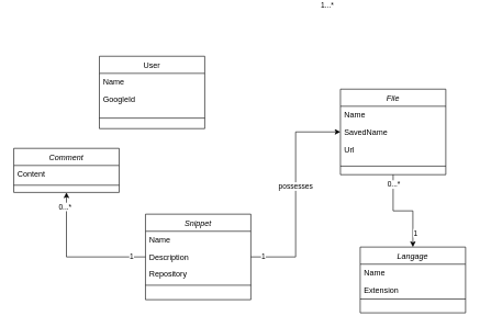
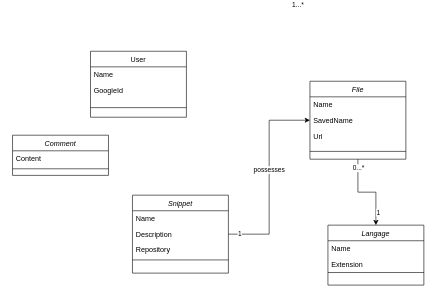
  <mxCell id="0" />
  <mxCell id="1" parent="0" />
  <mxCell id="2" value="Snippet" style="swimlane;fontStyle=2;align=center;verticalAlign=top;childLayout=stackLayout;horizontal=1;startSize=26;horizontalStack=0;resizeParent=1;resizeLast=0;collapsible=1;marginBottom=0;rounded=0;shadow=0;strokeWidth=1;" parent="1" vertex="1"><mxGeometry x="220" y="260" width="160" height="130" as="geometry"><mxRectangle x="230" y="140" width="160" height="26" as="alternateBounds" /></mxGeometry></mxCell>
  <mxCell id="3" value="Name" style="text;align=left;verticalAlign=top;spacingLeft=4;spacingRight=4;overflow=hidden;rotatable=0;points=[[0,0.5],[1,0.5]];portConstraint=eastwest;" parent="2" vertex="1"><mxGeometry y="26" width="160" height="26" as="geometry" /></mxCell>
  <mxCell id="4" value="Description" style="text;align=left;verticalAlign=top;spacingLeft=4;spacingRight=4;overflow=hidden;rotatable=0;points=[[0,0.5],[1,0.5]];portConstraint=eastwest;rounded=0;shadow=0;html=0;" parent="2" vertex="1"><mxGeometry y="52" width="160" height="26" as="geometry" /></mxCell>
  <mxCell id="5" value="Repository" style="text;align=left;verticalAlign=top;spacingLeft=4;spacingRight=4;overflow=hidden;rotatable=0;points=[[0,0.5],[1,0.5]];portConstraint=eastwest;rounded=0;shadow=0;html=0;" vertex="1" parent="2"><mxGeometry y="78" width="160" height="26" as="geometry" /></mxCell>
  <mxCell id="6" value="" style="line;html=1;strokeWidth=1;align=left;verticalAlign=middle;spacingTop=-1;spacingLeft=3;spacingRight=3;rotatable=0;labelPosition=right;points=[];portConstraint=eastwest;" parent="2" vertex="1"><mxGeometry y="104" width="160" height="8" as="geometry" /></mxCell>
  <mxCell id="7" value="User" style="swimlane;fontStyle=0;align=center;verticalAlign=top;childLayout=stackLayout;horizontal=1;startSize=26;horizontalStack=0;resizeParent=1;resizeLast=0;collapsible=1;marginBottom=0;rounded=0;shadow=0;strokeWidth=1;" parent="1" vertex="1"><mxGeometry x="150" y="20" width="160" height="110" as="geometry"><mxRectangle x="550" y="140" width="160" height="26" as="alternateBounds" /></mxGeometry></mxCell>
  <mxCell id="8" value="Name" style="text;align=left;verticalAlign=top;spacingLeft=4;spacingRight=4;overflow=hidden;rotatable=0;points=[[0,0.5],[1,0.5]];portConstraint=eastwest;" parent="7" vertex="1"><mxGeometry y="26" width="160" height="26" as="geometry" /></mxCell>
  <mxCell id="9" value="GoogleId" style="text;align=left;verticalAlign=top;spacingLeft=4;spacingRight=4;overflow=hidden;rotatable=0;points=[[0,0.5],[1,0.5]];portConstraint=eastwest;rounded=0;shadow=0;html=0;" parent="7" vertex="1"><mxGeometry y="52" width="160" height="26" as="geometry" /></mxCell>
  <mxCell id="10" value="" style="line;html=1;strokeWidth=1;align=left;verticalAlign=middle;spacingTop=-1;spacingLeft=3;spacingRight=3;rotatable=0;labelPosition=right;points=[];portConstraint=eastwest;" parent="7" vertex="1"><mxGeometry y="78" width="160" height="32" as="geometry" /></mxCell>
  <mxCell id="11" style="edgeStyle=orthogonalEdgeStyle;rounded=0;orthogonalLoop=1;jettySize=auto;html=1;entryX=0.5;entryY=0;entryDx=0;entryDy=0;" edge="1" parent="1" source="14" target="19"><mxGeometry relative="1" as="geometry" /></mxCell>
  <mxCell id="12" value="1" style="edgeLabel;html=1;align=center;verticalAlign=middle;resizable=0;points=[];" vertex="1" connectable="0" parent="11"><mxGeometry x="0.686" y="3" relative="1" as="geometry"><mxPoint as="offset" /></mxGeometry></mxCell>
  <mxCell id="13" value="0...*" style="edgeLabel;html=1;align=center;verticalAlign=middle;resizable=0;points=[];" vertex="1" connectable="0" parent="11"><mxGeometry x="-0.804" relative="1" as="geometry"><mxPoint as="offset" /></mxGeometry></mxCell>
  <mxCell id="14" value="File" style="swimlane;fontStyle=2;align=center;verticalAlign=top;childLayout=stackLayout;horizontal=1;startSize=26;horizontalStack=0;resizeParent=1;resizeLast=0;collapsible=1;marginBottom=0;rounded=0;shadow=0;strokeWidth=1;" vertex="1" parent="1"><mxGeometry x="516" y="70" width="160" height="130" as="geometry"><mxRectangle x="230" y="140" width="160" height="26" as="alternateBounds" /></mxGeometry></mxCell>
  <mxCell id="15" value="Name" style="text;align=left;verticalAlign=top;spacingLeft=4;spacingRight=4;overflow=hidden;rotatable=0;points=[[0,0.5],[1,0.5]];portConstraint=eastwest;" vertex="1" parent="14"><mxGeometry y="26" width="160" height="26" as="geometry" /></mxCell>
  <mxCell id="16" value="SavedName" style="text;align=left;verticalAlign=top;spacingLeft=4;spacingRight=4;overflow=hidden;rotatable=0;points=[[0,0.5],[1,0.5]];portConstraint=eastwest;" vertex="1" parent="14"><mxGeometry y="52" width="160" height="26" as="geometry" /></mxCell>
  <mxCell id="17" value="Url" style="text;align=left;verticalAlign=top;spacingLeft=4;spacingRight=4;overflow=hidden;rotatable=0;points=[[0,0.5],[1,0.5]];portConstraint=eastwest;" vertex="1" parent="14"><mxGeometry y="78" width="160" height="26" as="geometry" /></mxCell>
  <mxCell id="18" value="" style="line;html=1;strokeWidth=1;align=left;verticalAlign=middle;spacingTop=-1;spacingLeft=3;spacingRight=3;rotatable=0;labelPosition=right;points=[];portConstraint=eastwest;" vertex="1" parent="14"><mxGeometry y="104" width="160" height="26" as="geometry" /></mxCell>
  <mxCell id="19" value="Langage" style="swimlane;fontStyle=2;align=center;verticalAlign=top;childLayout=stackLayout;horizontal=1;startSize=26;horizontalStack=0;resizeParent=1;resizeLast=0;collapsible=1;marginBottom=0;rounded=0;shadow=0;strokeWidth=1;" vertex="1" parent="1"><mxGeometry x="546" y="310" width="160" height="100" as="geometry"><mxRectangle x="230" y="140" width="160" height="26" as="alternateBounds" /></mxGeometry></mxCell>
  <mxCell id="20" value="Name" style="text;align=left;verticalAlign=top;spacingLeft=4;spacingRight=4;overflow=hidden;rotatable=0;points=[[0,0.5],[1,0.5]];portConstraint=eastwest;" vertex="1" parent="19"><mxGeometry y="26" width="160" height="26" as="geometry" /></mxCell>
  <mxCell id="21" value="Extension" style="text;align=left;verticalAlign=top;spacingLeft=4;spacingRight=4;overflow=hidden;rotatable=0;points=[[0,0.5],[1,0.5]];portConstraint=eastwest;" vertex="1" parent="19"><mxGeometry y="52" width="160" height="26" as="geometry" /></mxCell>
  <mxCell id="22" value="" style="line;html=1;strokeWidth=1;align=left;verticalAlign=middle;spacingTop=-1;spacingLeft=3;spacingRight=3;rotatable=0;labelPosition=right;points=[];portConstraint=eastwest;" vertex="1" parent="19"><mxGeometry y="78" width="160" height="2" as="geometry" /></mxCell>
  <mxCell id="23" style="edgeStyle=orthogonalEdgeStyle;rounded=0;orthogonalLoop=1;jettySize=auto;html=1;entryX=0;entryY=0.5;entryDx=0;entryDy=0;" edge="1" parent="1" source="4" target="16"><mxGeometry relative="1" as="geometry"><mxPoint x="490" y="325" as="targetPoint" /></mxGeometry></mxCell>
  <mxCell id="24" value="1...*" style="edgeLabel;html=1;align=center;verticalAlign=middle;resizable=0;points=[];" vertex="1" connectable="0" parent="23"><mxGeometry x="0.71" y="4" relative="1" as="geometry"><mxPoint x="26" y="-190" as="offset" /></mxGeometry></mxCell>
  <mxCell id="25" value="1" style="edgeLabel;html=1;align=center;verticalAlign=middle;resizable=0;points=[];" vertex="1" connectable="0" parent="23"><mxGeometry x="-0.89" y="1" relative="1" as="geometry"><mxPoint as="offset" /></mxGeometry></mxCell>
  <mxCell id="26" value="possesses" style="edgeLabel;html=1;align=center;verticalAlign=middle;resizable=0;points=[];" vertex="1" connectable="0" parent="23"><mxGeometry x="0.08" y="1" relative="1" as="geometry"><mxPoint as="offset" /></mxGeometry></mxCell>
  <mxCell id="27" value="Comment" style="swimlane;fontStyle=2;align=center;verticalAlign=top;childLayout=stackLayout;horizontal=1;startSize=26;horizontalStack=0;resizeParent=1;resizeLast=0;collapsible=1;marginBottom=0;rounded=0;shadow=0;strokeWidth=1;" vertex="1" parent="1"><mxGeometry x="20" y="160" width="160" height="67" as="geometry"><mxRectangle x="230" y="140" width="160" height="26" as="alternateBounds" /></mxGeometry></mxCell>
  <mxCell id="28" value="Content" style="text;align=left;verticalAlign=top;spacingLeft=4;spacingRight=4;overflow=hidden;rotatable=0;points=[[0,0.5],[1,0.5]];portConstraint=eastwest;" vertex="1" parent="27"><mxGeometry y="26" width="160" height="26" as="geometry" /></mxCell>
  <mxCell id="29" value="" style="line;html=1;strokeWidth=1;align=left;verticalAlign=middle;spacingTop=-1;spacingLeft=3;spacingRight=3;rotatable=0;labelPosition=right;points=[];portConstraint=eastwest;" vertex="1" parent="27"><mxGeometry y="52" width="160" height="8" as="geometry" /></mxCell>
- <mxCell id="30" style="edgeStyle=orthogonalEdgeStyle;rounded=0;orthogonalLoop=1;jettySize=auto;html=1;entryX=0.5;entryY=1;entryDx=0;entryDy=0;" edge="1" parent="1" source="4" target="27"><mxGeometry relative="1" as="geometry" /></mxCell>
- <mxCell id="31" value="0...*" style="edgeLabel;html=1;align=center;verticalAlign=middle;resizable=0;points=[];" vertex="1" connectable="0" parent="30"><mxGeometry x="0.807" y="3" relative="1" as="geometry"><mxPoint as="offset" /></mxGeometry></mxCell>
- <mxCell id="32" value="1" style="edgeLabel;html=1;align=center;verticalAlign=middle;resizable=0;points=[];" vertex="1" connectable="0" parent="30"><mxGeometry x="-0.798" y="-1" relative="1" as="geometry"><mxPoint as="offset" /></mxGeometry></mxCell>
